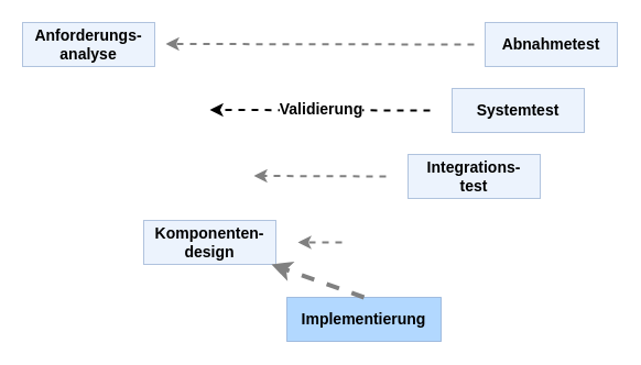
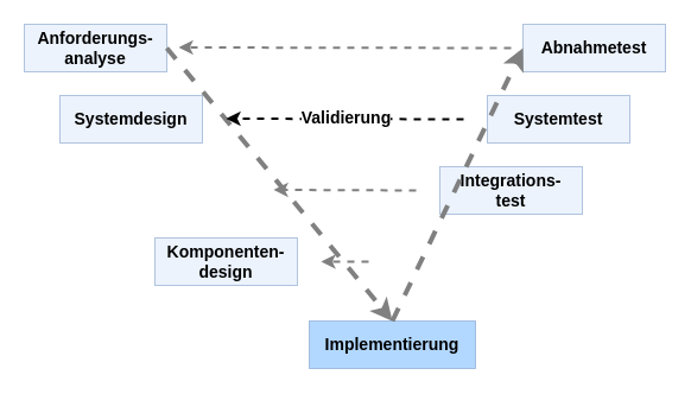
  <mxCell id="0" />
  <mxCell id="1" parent="0" />
  <mxCell id="2" value="&lt;b&gt;&lt;font style=&quot;font-size: 14px;&quot;&gt;Anforderungs-analyse&lt;/font&gt;&lt;/b&gt;" style="rounded=0;whiteSpace=wrap;html=1;fillColor=#dae8fc;strokeColor=#6c8ebf;opacity=50;" vertex="1" parent="1"><mxGeometry x="20" y="20" width="120" height="40" as="geometry" /></mxCell>
+ <mxCell id="3" value="&lt;b&gt;Systemdesign&lt;/b&gt;" style="rounded=0;whiteSpace=wrap;html=1;fillColor=#dae8fc;strokeColor=#6c8ebf;opacity=50;fontSize=14;" vertex="1" parent="1"><mxGeometry x="50" y="80" width="120" height="40" as="geometry" /></mxCell>
  <mxCell id="4" value="&lt;b&gt;Komponenten-&lt;/b&gt;&lt;div&gt;&lt;b&gt;design&lt;/b&gt;&lt;/div&gt;" style="rounded=0;whiteSpace=wrap;html=1;fillColor=#dae8fc;strokeColor=#6c8ebf;opacity=50;fontSize=14;" vertex="1" parent="1"><mxGeometry x="130" y="200" width="120" height="40" as="geometry" /></mxCell>
  <mxCell id="5" value="&lt;b&gt;Implementierung&lt;/b&gt;" style="rounded=0;whiteSpace=wrap;html=1;fillColor=#66B2FF;strokeColor=#6c8ebf;opacity=50;fontSize=14;" vertex="1" parent="1"><mxGeometry x="260" y="270" width="140" height="40" as="geometry" /></mxCell>
  <mxCell id="6" value="&lt;b&gt;Integrations-&lt;/b&gt;&lt;div&gt;&lt;b&gt;test&lt;/b&gt;&lt;/div&gt;" style="rounded=0;whiteSpace=wrap;html=1;fillColor=#dae8fc;strokeColor=#6c8ebf;opacity=50;fontSize=14;" vertex="1" parent="1"><mxGeometry x="370" y="140" width="120" height="40" as="geometry" /></mxCell>
  <mxCell id="7" value="&lt;b&gt;Systemtest&lt;/b&gt;" style="rounded=0;whiteSpace=wrap;html=1;fillColor=#dae8fc;strokeColor=#6c8ebf;opacity=50;fontSize=14;" vertex="1" parent="1"><mxGeometry x="410" y="80" width="120" height="40" as="geometry" /></mxCell>
  <mxCell id="8" value="&lt;div&gt;&lt;b&gt;&lt;font style=&quot;font-size: 14px;&quot;&gt;Abnahmetest&lt;/font&gt;&lt;/b&gt;&lt;/div&gt;" style="rounded=0;whiteSpace=wrap;html=1;fillColor=#dae8fc;strokeColor=#6c8ebf;opacity=50;" vertex="1" parent="1"><mxGeometry x="440" y="20" width="120" height="40" as="geometry" /></mxCell>
- <mxCell id="10" value="" style="endArrow=classic;html=1;rounded=0;exitX=0.5;exitY=0;exitDx=0;exitDy=0;strokeWidth=4;dashed=1;strokeColor=#808080;" edge="1" parent="1" source="5" target="4"><mxGeometry width="50" height="50" relative="1" as="geometry"><mxPoint x="240" y="0" as="sourcePoint" /><mxPoint x="390" y="220" as="targetPoint" /></mxGeometry></mxCell>
+ <mxCell id="9" value="" style="endArrow=classic;html=1;rounded=0;exitX=1;exitY=0.5;exitDx=0;exitDy=0;entryX=0.5;entryY=0;entryDx=0;entryDy=0;strokeWidth=4;dashed=1;strokeColor=#808080;" edge="1" parent="1" source="2" target="5"><mxGeometry width="50" height="50" relative="1" as="geometry"><mxPoint x="120" y="-30" as="sourcePoint" /><mxPoint x="170" y="-80" as="targetPoint" /></mxGeometry></mxCell>
+ <mxCell id="10" value="" style="endArrow=classic;html=1;rounded=0;exitX=0.5;exitY=0;exitDx=0;exitDy=0;entryX=0;entryY=0.5;entryDx=0;entryDy=0;strokeWidth=4;dashed=1;strokeColor=#808080;" edge="1" parent="1" source="5" target="8"><mxGeometry width="50" height="50" relative="1" as="geometry"><mxPoint x="240" y="0" as="sourcePoint" /><mxPoint x="390" y="220" as="targetPoint" /></mxGeometry></mxCell>
  <mxCell id="11" value="" style="endArrow=classic;html=1;rounded=0;strokeColor=#808080;dashed=1;strokeWidth=2;" edge="1" parent="1"><mxGeometry width="50" height="50" relative="1" as="geometry"><mxPoint x="310" y="220" as="sourcePoint" /><mxPoint x="270" y="220" as="targetPoint" /></mxGeometry></mxCell>
  <mxCell id="12" value="" style="endArrow=classic;html=1;rounded=0;strokeColor=#808080;dashed=1;strokeWidth=2;" edge="1" parent="1"><mxGeometry width="50" height="50" relative="1" as="geometry"><mxPoint x="350" y="160" as="sourcePoint" /><mxPoint x="230" y="159.5" as="targetPoint" /></mxGeometry></mxCell>
  <mxCell id="13" value="" style="endArrow=classic;html=1;rounded=0;strokeColor=#000000;dashed=1;strokeWidth=2;" edge="1" parent="1"><mxGeometry width="50" height="50" relative="1" as="geometry"><mxPoint x="390" y="100" as="sourcePoint" /><mxPoint x="190" y="99.5" as="targetPoint" /></mxGeometry></mxCell>
  <mxCell id="14" value="Text" style="edgeLabel;html=1;align=center;verticalAlign=middle;resizable=0;points=[];" vertex="1" connectable="0" parent="13"><mxGeometry x="-0.108" y="2" relative="1" as="geometry"><mxPoint x="-11" y="-2" as="offset" /></mxGeometry></mxCell>
  <mxCell id="15" value="&lt;font style=&quot;font-size: 14px;&quot;&gt;&lt;b&gt;Validierung&lt;/b&gt;&lt;/font&gt;" style="edgeLabel;html=1;align=center;verticalAlign=middle;resizable=0;points=[];" vertex="1" connectable="0" parent="13"><mxGeometry x="0.002" y="-1" relative="1" as="geometry"><mxPoint as="offset" /></mxGeometry></mxCell>
  <mxCell id="16" value="" style="endArrow=classic;html=1;rounded=0;strokeColor=#808080;dashed=1;strokeWidth=2;" edge="1" parent="1"><mxGeometry width="50" height="50" relative="1" as="geometry"><mxPoint x="430" y="40" as="sourcePoint" /><mxPoint x="150" y="39.5" as="targetPoint" /></mxGeometry></mxCell>
